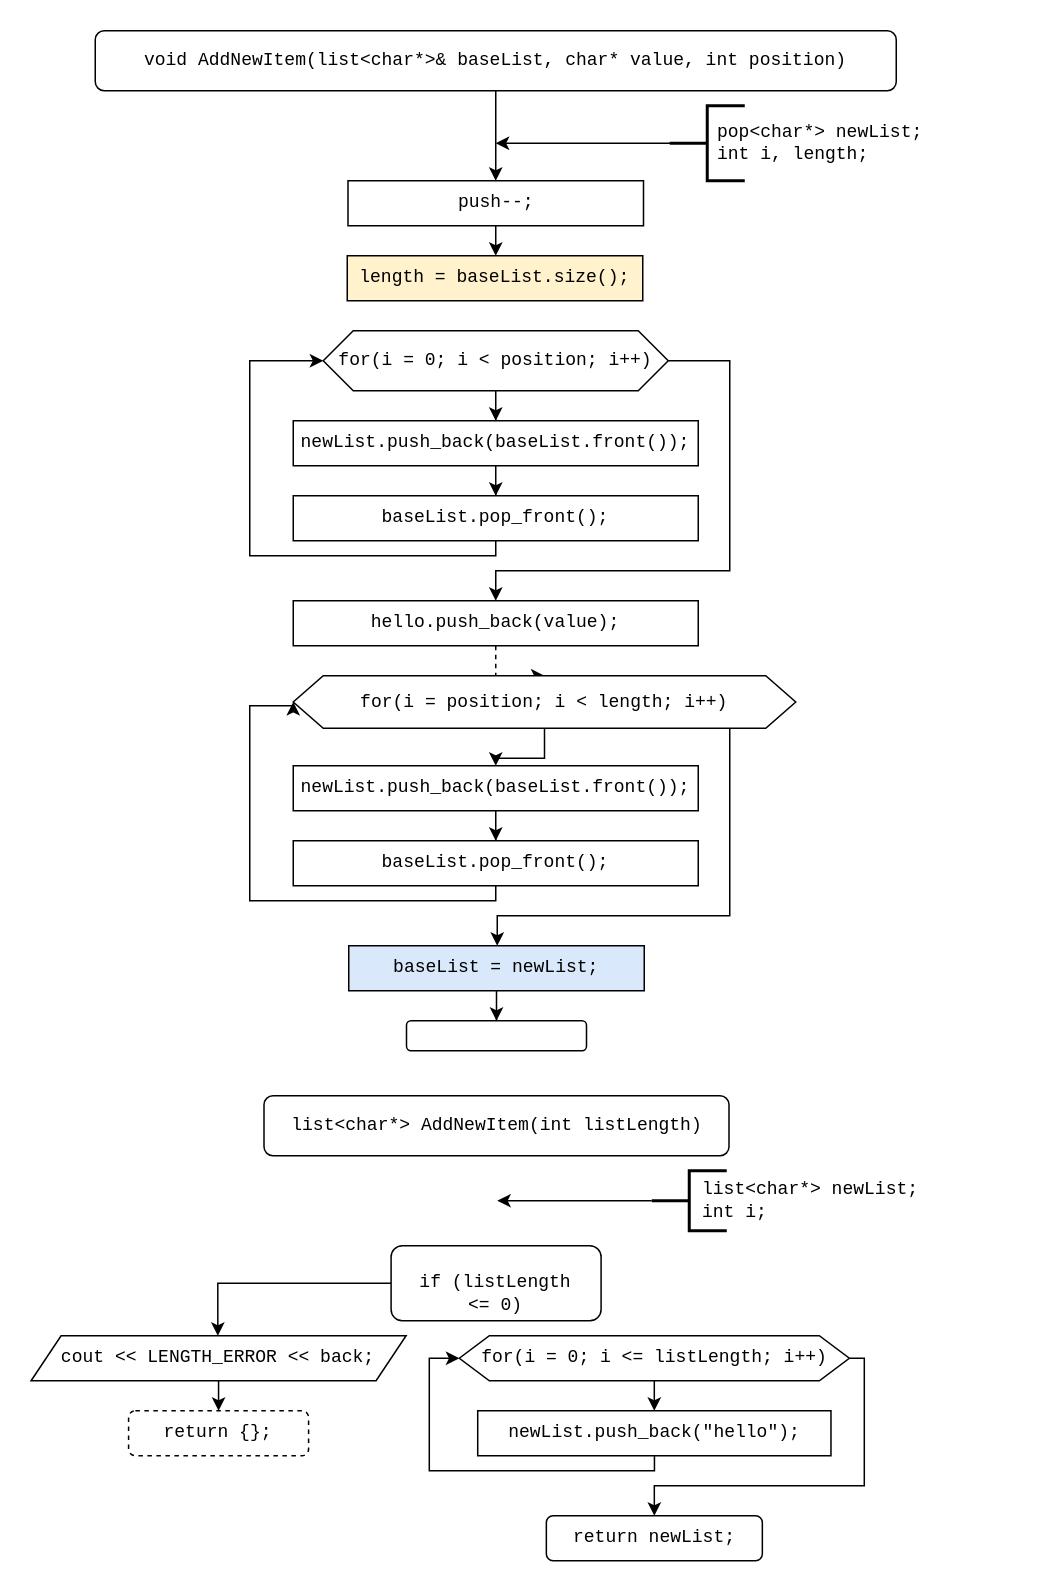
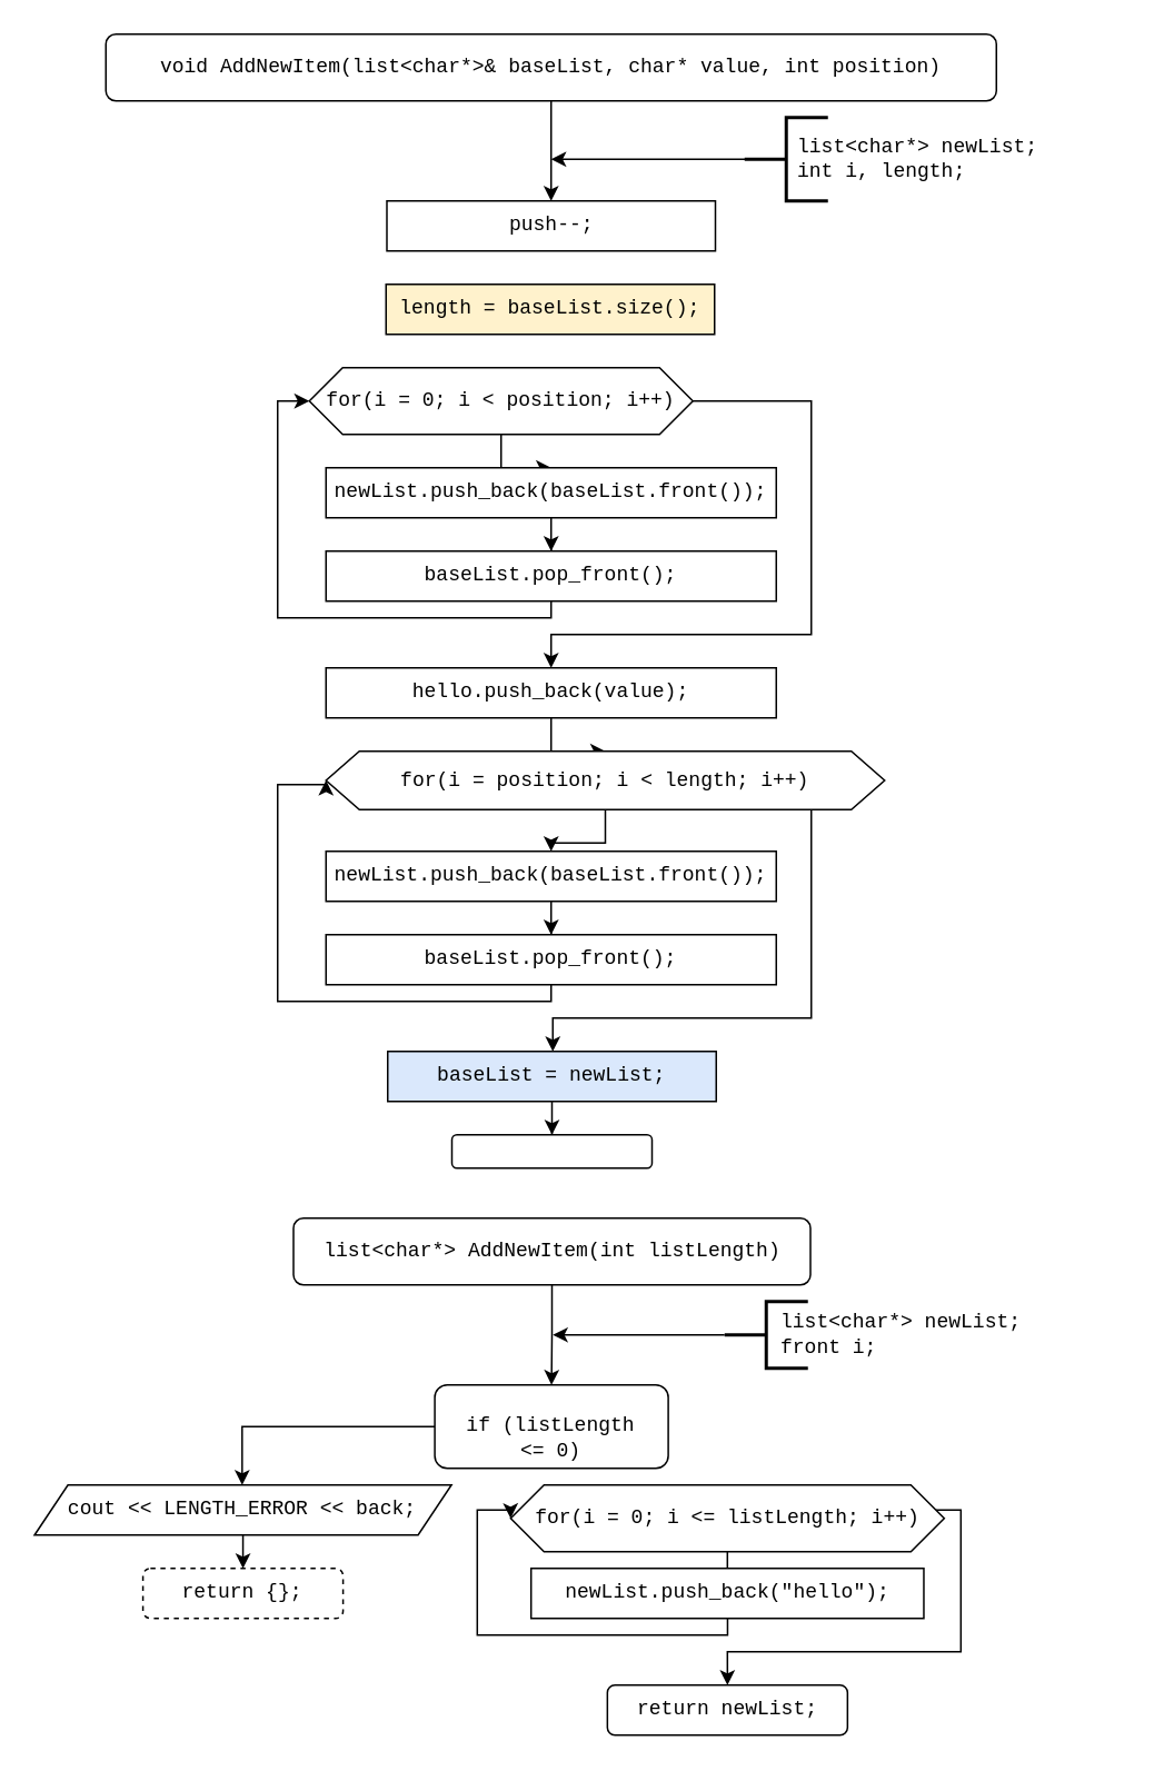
  <mxCell id="0" />
  <mxCell id="1" parent="0" />
  <mxCell id="2" style="edgeStyle=orthogonalEdgeStyle;rounded=0;orthogonalLoop=1;jettySize=auto;html=1;entryX=0.5;entryY=0;entryDx=0;entryDy=0;" edge="1" parent="1" source="3" target="5"><mxGeometry relative="1" as="geometry" /></mxCell>
  <mxCell id="3" value="void AddNewItem(list&amp;lt;char*&amp;gt;&amp;amp; baseList, char* value, int position)" style="rounded=1;whiteSpace=wrap;html=1;fontFamily=Courier New;" vertex="1" parent="1"><mxGeometry x="63" y="20" width="534" height="40" as="geometry" /></mxCell>
- <mxCell id="4" style="edgeStyle=orthogonalEdgeStyle;rounded=0;orthogonalLoop=1;jettySize=auto;html=1;entryX=0.5;entryY=0;entryDx=0;entryDy=0;fontFamily=Courier New;" edge="1" parent="1" source="5" target="9"><mxGeometry relative="1" as="geometry" /></mxCell>
  <mxCell id="5" value="push--;" style="rounded=0;whiteSpace=wrap;html=1;fontFamily=Courier New;align=center;" vertex="1" parent="1"><mxGeometry x="231.5" y="120" width="197" height="30" as="geometry" /></mxCell>
  <mxCell id="6" style="edgeStyle=orthogonalEdgeStyle;rounded=0;orthogonalLoop=1;jettySize=auto;html=1;fontFamily=Courier New;" edge="1" parent="1"><mxGeometry relative="1" as="geometry"><mxPoint x="330" y="95" as="targetPoint" /><mxPoint x="450" y="95" as="sourcePoint" /></mxGeometry></mxCell>
  <mxCell id="7" value="" style="strokeWidth=2;html=1;shape=mxgraph.flowchart.annotation_2;align=left;labelPosition=right;pointerEvents=1;" vertex="1" parent="1"><mxGeometry x="446" y="70" width="50" height="50" as="geometry" /></mxCell>
- <mxCell id="8" value="pop&amp;lt;char*&amp;gt; newList;&lt;br&gt;int i, length;" style="text;html=1;strokeColor=none;fillColor=none;align=left;verticalAlign=middle;whiteSpace=wrap;rounded=0;fontFamily=Courier New;" vertex="1" parent="1"><mxGeometry x="476" y="75" width="200" height="40" as="geometry" /></mxCell>
+ <mxCell id="8" value="list&amp;lt;char*&amp;gt; newList;&lt;br&gt;int i, length;" style="text;html=1;strokeColor=none;fillColor=none;align=left;verticalAlign=middle;whiteSpace=wrap;rounded=0;fontFamily=Courier New;" vertex="1" parent="1"><mxGeometry x="476" y="75" width="200" height="40" as="geometry" /></mxCell>
  <mxCell id="9" value="length = baseList.size();" style="rounded=0;whiteSpace=wrap;html=1;fontFamily=Courier New;align=center;fillColor=#fff2cc;" vertex="1" parent="1"><mxGeometry x="231" y="170" width="197" height="30" as="geometry" /></mxCell>
  <mxCell id="10" style="edgeStyle=orthogonalEdgeStyle;rounded=0;orthogonalLoop=1;jettySize=auto;html=1;entryX=0.5;entryY=0;entryDx=0;entryDy=0;fontFamily=Courier New;" edge="1" parent="1" source="12" target="14"><mxGeometry relative="1" as="geometry" /></mxCell>
  <mxCell id="11" style="edgeStyle=orthogonalEdgeStyle;rounded=0;orthogonalLoop=1;jettySize=auto;html=1;fontFamily=Courier New;" edge="1" parent="1" source="12"><mxGeometry relative="1" as="geometry"><mxPoint x="330" y="400" as="targetPoint" /><Array as="points"><mxPoint x="486" y="240" /><mxPoint x="486" y="380" /><mxPoint x="330" y="380" /></Array></mxGeometry></mxCell>
- <mxCell id="12" value="for(i = 0; i &amp;lt; position; i++)" style="shape=hexagon;perimeter=hexagonPerimeter2;whiteSpace=wrap;html=1;fixedSize=1;fontFamily=Courier New;" vertex="1" parent="1"><mxGeometry x="215" y="220" width="230" height="40" as="geometry" /></mxCell>
+ <mxCell id="12" value="for(i = 0; i &amp;lt; position; i++)" style="shape=hexagon;perimeter=hexagonPerimeter2;whiteSpace=wrap;html=1;fixedSize=1;fontFamily=Courier New;" vertex="1" parent="1"><mxGeometry x="185" y="220" width="230" height="40" as="geometry" /></mxCell>
  <mxCell id="13" style="edgeStyle=orthogonalEdgeStyle;rounded=0;orthogonalLoop=1;jettySize=auto;html=1;entryX=0.5;entryY=0;entryDx=0;entryDy=0;fontFamily=Courier New;" edge="1" parent="1" source="14" target="16"><mxGeometry relative="1" as="geometry" /></mxCell>
  <mxCell id="14" value="newList.push_back(baseList.front());" style="rounded=0;whiteSpace=wrap;html=1;fontFamily=Courier New;align=center;" vertex="1" parent="1"><mxGeometry x="195" y="280" width="270" height="30" as="geometry" /></mxCell>
  <mxCell id="15" style="edgeStyle=orthogonalEdgeStyle;rounded=0;orthogonalLoop=1;jettySize=auto;html=1;fontFamily=Courier New;entryX=0;entryY=0.5;entryDx=0;entryDy=0;" edge="1" parent="1" source="16" target="12"><mxGeometry relative="1" as="geometry"><mxPoint x="166" y="240" as="targetPoint" /><Array as="points"><mxPoint x="330" y="370" /><mxPoint x="166" y="370" /><mxPoint x="166" y="240" /></Array></mxGeometry></mxCell>
  <mxCell id="16" value="baseList.pop_front();" style="rounded=0;whiteSpace=wrap;html=1;fontFamily=Courier New;align=center;" vertex="1" parent="1"><mxGeometry x="195" y="330" width="270" height="30" as="geometry" /></mxCell>
- <mxCell id="17" style="edgeStyle=orthogonalEdgeStyle;rounded=0;orthogonalLoop=1;jettySize=auto;html=1;entryX=0.5;entryY=0;entryDx=0;entryDy=0;fontFamily=Courier New;dashed=1;" edge="1" parent="1" source="18" target="21"><mxGeometry relative="1" as="geometry" /></mxCell>
+ <mxCell id="17" style="edgeStyle=orthogonalEdgeStyle;rounded=0;orthogonalLoop=1;jettySize=auto;html=1;entryX=0.5;entryY=0;entryDx=0;entryDy=0;fontFamily=Courier New;" edge="1" parent="1" source="18" target="21"><mxGeometry relative="1" as="geometry" /></mxCell>
  <mxCell id="18" value="hello.push_back(value);" style="rounded=0;whiteSpace=wrap;html=1;fontFamily=Courier New;align=center;" vertex="1" parent="1"><mxGeometry x="195" y="400" width="270" height="30" as="geometry" /></mxCell>
  <mxCell id="19" style="edgeStyle=orthogonalEdgeStyle;rounded=0;orthogonalLoop=1;jettySize=auto;html=1;entryX=0.5;entryY=0;entryDx=0;entryDy=0;fontFamily=Courier New;" edge="1" parent="1" source="21" target="23"><mxGeometry relative="1" as="geometry" /></mxCell>
  <mxCell id="20" style="edgeStyle=orthogonalEdgeStyle;rounded=0;orthogonalLoop=1;jettySize=auto;html=1;fontFamily=Courier New;" edge="1" parent="1" source="21"><mxGeometry relative="1" as="geometry"><mxPoint x="331" y="630" as="targetPoint" /><Array as="points"><mxPoint x="486" y="470" /><mxPoint x="486" y="610" /></Array></mxGeometry></mxCell>
  <mxCell id="21" value="for(i = position; i &amp;lt; length; i++)" style="shape=hexagon;perimeter=hexagonPerimeter2;whiteSpace=wrap;html=1;fixedSize=1;fontFamily=Courier New;" vertex="1" parent="1"><mxGeometry x="195" y="450" width="335" height="35" as="geometry" /></mxCell>
  <mxCell id="22" style="edgeStyle=orthogonalEdgeStyle;rounded=0;orthogonalLoop=1;jettySize=auto;html=1;entryX=0.5;entryY=0;entryDx=0;entryDy=0;fontFamily=Courier New;" edge="1" parent="1" source="23" target="25"><mxGeometry relative="1" as="geometry" /></mxCell>
  <mxCell id="23" value="newList.push_back(baseList.front());" style="rounded=0;whiteSpace=wrap;html=1;fontFamily=Courier New;align=center;" vertex="1" parent="1"><mxGeometry x="195" y="510" width="270" height="30" as="geometry" /></mxCell>
  <mxCell id="24" style="edgeStyle=orthogonalEdgeStyle;rounded=0;orthogonalLoop=1;jettySize=auto;html=1;fontFamily=Courier New;entryX=0;entryY=0.5;entryDx=0;entryDy=0;" edge="1" parent="1" source="25" target="21"><mxGeometry relative="1" as="geometry"><mxPoint x="166" y="470" as="targetPoint" /><Array as="points"><mxPoint x="330" y="600" /><mxPoint x="166" y="600" /><mxPoint x="166" y="470" /></Array></mxGeometry></mxCell>
  <mxCell id="25" value="baseList.pop_front();" style="rounded=0;whiteSpace=wrap;html=1;fontFamily=Courier New;align=center;" vertex="1" parent="1"><mxGeometry x="195" y="560" width="270" height="30" as="geometry" /></mxCell>
  <mxCell id="26" style="edgeStyle=orthogonalEdgeStyle;rounded=0;orthogonalLoop=1;jettySize=auto;html=1;entryX=0.5;entryY=0;entryDx=0;entryDy=0;fontFamily=Courier New;" edge="1" parent="1" source="27" target="28"><mxGeometry relative="1" as="geometry" /></mxCell>
  <mxCell id="27" value="baseList = newList;" style="rounded=0;whiteSpace=wrap;html=1;fontFamily=Courier New;align=center;fillColor=#dae8fc;" vertex="1" parent="1"><mxGeometry x="232" y="630" width="197" height="30" as="geometry" /></mxCell>
  <mxCell id="28" value="" style="rounded=1;whiteSpace=wrap;html=1;fontFamily=Courier New;align=left;" vertex="1" parent="1"><mxGeometry x="270.5" y="680" width="120" height="20" as="geometry" /></mxCell>
+ <mxCell id="29" style="edgeStyle=orthogonalEdgeStyle;rounded=0;orthogonalLoop=1;jettySize=auto;html=1;entryX=0.5;entryY=0;entryDx=0;entryDy=0;fontFamily=Courier New;" edge="1" parent="1" source="30" target="32"><mxGeometry relative="1" as="geometry" /></mxCell>
  <mxCell id="30" value="list&amp;lt;char*&amp;gt; AddNewItem(int listLength)" style="rounded=1;whiteSpace=wrap;html=1;fontFamily=Courier New;" vertex="1" parent="1"><mxGeometry x="175.5" y="730" width="310" height="40" as="geometry" /></mxCell>
  <mxCell id="31" style="edgeStyle=orthogonalEdgeStyle;rounded=0;orthogonalLoop=1;jettySize=auto;html=1;fontFamily=Courier New;" edge="1" parent="1" source="32"><mxGeometry relative="1" as="geometry"><mxPoint x="144.73" y="890" as="targetPoint" /><Array as="points"><mxPoint x="144.73" y="855" /></Array></mxGeometry></mxCell>
  <mxCell id="32" value="&lt;br&gt;if (listLength&lt;br&gt;&amp;lt;= 0)" style="whiteSpace=wrap;html=1;fontFamily=Courier New;rounded=1;" vertex="1" parent="1"><mxGeometry x="260.23" y="830" width="140" height="50" as="geometry" /></mxCell>
  <mxCell id="33" style="edgeStyle=orthogonalEdgeStyle;rounded=0;orthogonalLoop=1;jettySize=auto;html=1;entryX=0.5;entryY=0;entryDx=0;entryDy=0;fontFamily=Courier New;" edge="1" parent="1" target="35"><mxGeometry relative="1" as="geometry"><mxPoint x="145.213" y="920" as="sourcePoint" /></mxGeometry></mxCell>
  <mxCell id="34" value="cout &amp;lt;&amp;lt; LENGTH_ERROR &amp;lt;&amp;lt; back;" style="shape=parallelogram;perimeter=parallelogramPerimeter;whiteSpace=wrap;html=1;fixedSize=1;fontFamily=Courier New;" vertex="1" parent="1"><mxGeometry x="20.23" y="890" width="250" height="30" as="geometry" /></mxCell>
  <mxCell id="35" value="return {};" style="rounded=1;whiteSpace=wrap;html=1;fontFamily=Courier New;align=center;dashed=1;" vertex="1" parent="1"><mxGeometry x="85.23" y="940" width="120" height="30" as="geometry" /></mxCell>
  <mxCell id="36" style="edgeStyle=orthogonalEdgeStyle;rounded=0;orthogonalLoop=1;jettySize=auto;html=1;fontFamily=Courier New;" edge="1" parent="1" source="38" target="40"><mxGeometry relative="1" as="geometry" /></mxCell>
  <mxCell id="37" style="edgeStyle=orthogonalEdgeStyle;rounded=0;orthogonalLoop=1;jettySize=auto;html=1;fontFamily=Courier New;" edge="1" parent="1" source="38"><mxGeometry relative="1" as="geometry"><mxPoint x="435.73" y="1010" as="targetPoint" /><Array as="points"><mxPoint x="575.73" y="905" /><mxPoint x="575.73" y="990" /><mxPoint x="435.73" y="990" /></Array></mxGeometry></mxCell>
- <mxCell id="38" value="for(i = 0; i &amp;lt;= listLength; i++)" style="shape=hexagon;perimeter=hexagonPerimeter2;whiteSpace=wrap;html=1;fixedSize=1;fontFamily=Courier New;" vertex="1" parent="1"><mxGeometry x="305.73" y="890" width="260" height="30" as="geometry" /></mxCell>
+ <mxCell id="38" value="for(i = 0; i &amp;lt;= listLength; i++)" style="shape=hexagon;perimeter=hexagonPerimeter2;whiteSpace=wrap;html=1;fixedSize=1;fontFamily=Courier New;" vertex="1" parent="1"><mxGeometry x="305.73" y="890" width="260" height="40" as="geometry" /></mxCell>
  <mxCell id="39" style="edgeStyle=orthogonalEdgeStyle;rounded=0;orthogonalLoop=1;jettySize=auto;html=1;fontFamily=Courier New;entryX=0;entryY=0.5;entryDx=0;entryDy=0;" edge="1" parent="1" source="40" target="38"><mxGeometry relative="1" as="geometry"><mxPoint x="285.73" y="910" as="targetPoint" /><Array as="points"><mxPoint x="435.73" y="980" /><mxPoint x="285.73" y="980" /><mxPoint x="285.73" y="905" /></Array></mxGeometry></mxCell>
  <mxCell id="40" value="newList.push_back(&quot;hello&quot;);" style="rounded=0;whiteSpace=wrap;html=1;fontFamily=Courier New;align=center;" vertex="1" parent="1"><mxGeometry x="317.98" y="940" width="235.5" height="30" as="geometry" /></mxCell>
  <mxCell id="41" value="return newList;" style="rounded=1;whiteSpace=wrap;html=1;fontFamily=Courier New;align=center;" vertex="1" parent="1"><mxGeometry x="363.73" y="1010" width="144" height="30" as="geometry" /></mxCell>
  <mxCell id="42" style="edgeStyle=orthogonalEdgeStyle;rounded=0;orthogonalLoop=1;jettySize=auto;html=1;fontFamily=Courier New;" edge="1" parent="1" source="43"><mxGeometry relative="1" as="geometry"><mxPoint x="331" y="800" as="targetPoint" /></mxGeometry></mxCell>
  <mxCell id="43" value="" style="strokeWidth=2;html=1;shape=mxgraph.flowchart.annotation_2;align=left;labelPosition=right;pointerEvents=1;" vertex="1" parent="1"><mxGeometry x="434" y="780" width="50" height="40" as="geometry" /></mxCell>
- <mxCell id="44" value="list&amp;lt;char*&amp;gt; newList;&lt;br&gt;int i;" style="text;html=1;strokeColor=none;fillColor=none;align=left;verticalAlign=middle;whiteSpace=wrap;rounded=0;fontFamily=Courier New;" vertex="1" parent="1"><mxGeometry x="466" y="780" width="160" height="40" as="geometry" /></mxCell>
+ <mxCell id="44" value="list&amp;lt;char*&amp;gt; newList;&lt;br&gt;front i;" style="text;html=1;strokeColor=none;fillColor=none;align=left;verticalAlign=middle;whiteSpace=wrap;rounded=0;fontFamily=Courier New;" vertex="1" parent="1"><mxGeometry x="466" y="780" width="160" height="40" as="geometry" /></mxCell>
